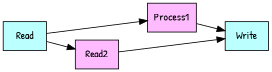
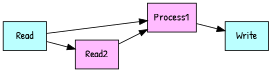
  digraph {
    concentrate=true
    fontname="Patrick Hand"
    rankdir=LR
    node [fillcolor="#BBFFFF" fontname="Patrick Hand" shape=box style=filled]
    edge [fontname="Patrick Hand"]
    Read
    Process1 [fillcolor="#FFBBFF"]
    n3 [fillcolor="#FFBBFF" label=Read2]
    Write
    Read -> Process1
    Read -> n3
    Process1 -> Write
-   n3 -> Write
+   n3 -> Process1
  }
